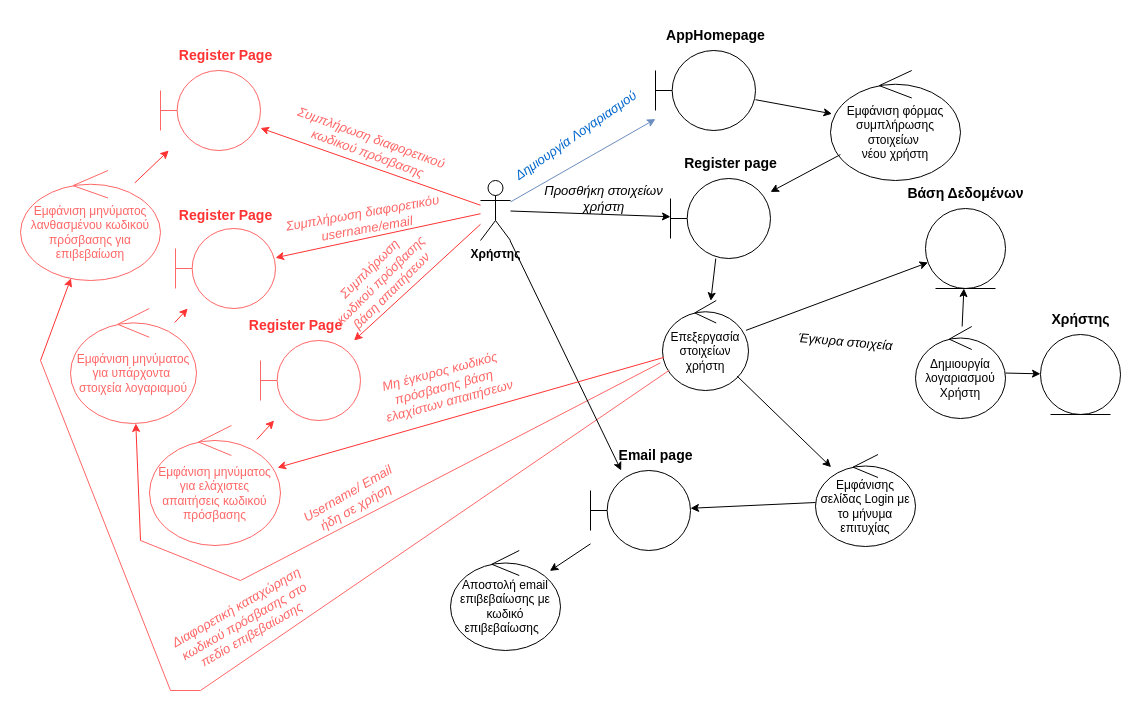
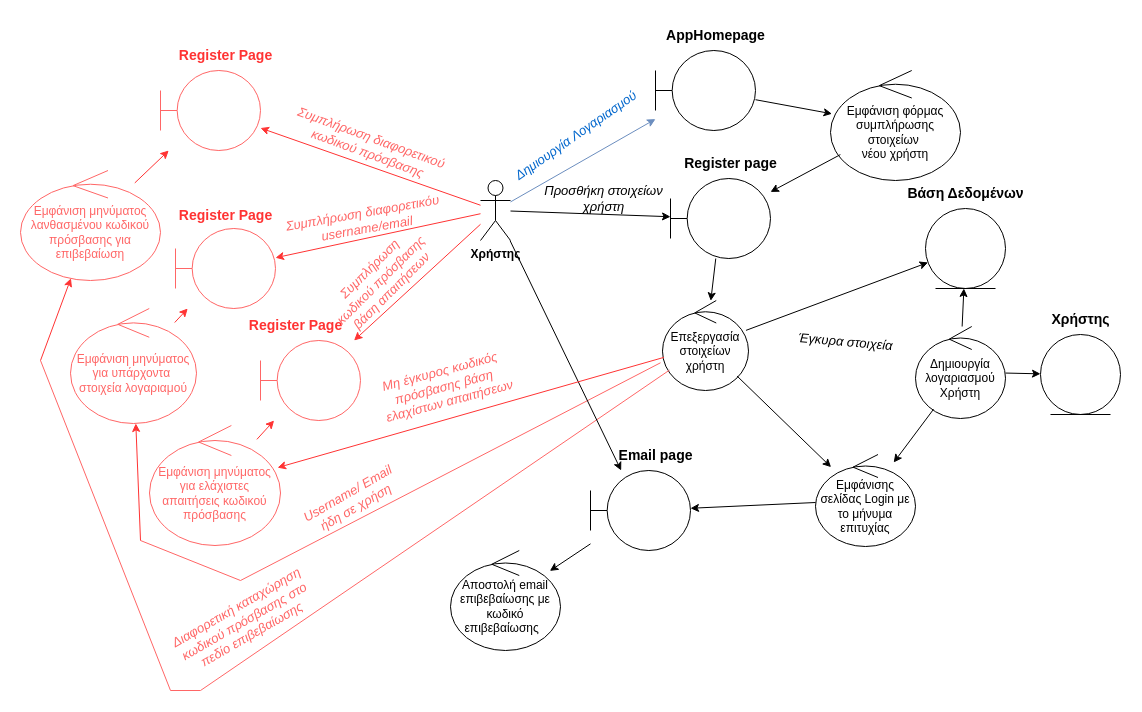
  <mxCell id="0" />
  <mxCell id="1" parent="0" />
  <mxCell id="2" value="&lt;b&gt;Χρήστης&lt;/b&gt;" style="shape=umlActor;verticalLabelPosition=bottom;verticalAlign=top;html=1;outlineConnect=0;" parent="1" vertex="1"><mxGeometry x="480" y="180" width="30" height="60" as="geometry" /></mxCell>
  <mxCell id="3" value="Δημιουργία Λογαριασμού" style="text;html=1;align=center;verticalAlign=middle;resizable=0;points=[];autosize=1;strokeColor=none;fillColor=none;rotation=-35;fontSize=13;fontStyle=2;fontColor=#0066CC;" parent="1" vertex="1"><mxGeometry x="490" y="120" width="170" height="30" as="geometry" /></mxCell>
  <mxCell id="4" value="AppHomepage" style="text;html=1;align=center;verticalAlign=middle;resizable=0;points=[];autosize=1;strokeColor=none;fillColor=none;fontSize=14;fontStyle=1;fontColor=#000000;" parent="1" vertex="1"><mxGeometry x="655" y="20" width="120" height="30" as="geometry" /></mxCell>
  <mxCell id="5" value="Εμφάνιση φόρμας συμπλήρωσης&lt;div&gt;στοιχείων&amp;nbsp;&lt;/div&gt;&lt;div&gt;νέου χρήστη&lt;/div&gt;" style="ellipse;shape=umlControl;whiteSpace=wrap;html=1;fontStyle=0" parent="1" vertex="1"><mxGeometry x="830" y="70" width="130" height="110" as="geometry" /></mxCell>
  <mxCell id="6" value="" style="shape=umlBoundary;whiteSpace=wrap;html=1;" parent="1" vertex="1"><mxGeometry x="670" y="178" width="100" height="80" as="geometry" /></mxCell>
  <mxCell id="7" value="Register page" style="text;html=1;align=center;verticalAlign=middle;resizable=0;points=[];autosize=1;strokeColor=none;fillColor=none;fontSize=14;fontStyle=1" parent="1" vertex="1"><mxGeometry x="675" y="148" width="110" height="30" as="geometry" /></mxCell>
  <mxCell id="8" value="Επεξεργασία στοιχείων χρήστη" style="ellipse;shape=umlControl;whiteSpace=wrap;html=1;" parent="1" vertex="1"><mxGeometry x="662" y="300" width="86" height="90" as="geometry" /></mxCell>
  <mxCell id="9" value="" style="ellipse;shape=umlEntity;whiteSpace=wrap;html=1;" parent="1" vertex="1"><mxGeometry x="925" y="208" width="80" height="80" as="geometry" /></mxCell>
  <mxCell id="10" value="Βάση Δεδομένων" style="text;html=1;align=center;verticalAlign=middle;resizable=0;points=[];autosize=1;strokeColor=none;fillColor=none;fontSize=14;fontStyle=1" parent="1" vertex="1"><mxGeometry x="900" y="178" width="130" height="30" as="geometry" /></mxCell>
  <mxCell id="11" value="Δημιουργία λογαριασμού Χρήστη" style="ellipse;shape=umlControl;whiteSpace=wrap;html=1;" parent="1" vertex="1"><mxGeometry x="915" y="326" width="90" height="92" as="geometry" /></mxCell>
  <mxCell id="12" value="" style="ellipse;shape=umlEntity;whiteSpace=wrap;html=1;" parent="1" vertex="1"><mxGeometry x="1040" y="334" width="80" height="80" as="geometry" /></mxCell>
  <mxCell id="13" value="Χρήστης" style="text;html=1;align=center;verticalAlign=middle;resizable=0;points=[];autosize=1;strokeColor=none;fillColor=none;fontSize=14;fontStyle=1" parent="1" vertex="1"><mxGeometry x="1040" y="304" width="80" height="30" as="geometry" /></mxCell>
  <mxCell id="14" value="Έγκυρα στοιχεία" style="text;html=1;align=center;verticalAlign=middle;resizable=0;points=[];autosize=1;strokeColor=none;fillColor=none;rotation=5;fontStyle=2;fontSize=13;" parent="1" vertex="1"><mxGeometry x="785" y="326" width="120" height="30" as="geometry" /></mxCell>
  <mxCell id="15" value="&lt;font color=&quot;#ff6666&quot;&gt;Μη έγκυρος κωδικός&amp;nbsp;&lt;/font&gt;&lt;div&gt;&lt;font color=&quot;#ff6666&quot;&gt;πρόσβασης βάση&amp;nbsp;&lt;/font&gt;&lt;div&gt;&lt;font color=&quot;#ff6666&quot;&gt;ελαχίστων απαιτήσεων&lt;/font&gt;&lt;/div&gt;&lt;/div&gt;" style="text;html=1;align=center;verticalAlign=middle;resizable=0;points=[];autosize=1;strokeColor=none;fillColor=none;rotation=-15;fontStyle=2;fontSize=13;" parent="1" vertex="1"><mxGeometry x="365" y="356" width="160" height="60" as="geometry" /></mxCell>
  <mxCell id="16" value="&lt;font style=&quot;color: rgb(255, 102, 102);&quot;&gt;Εμφάνιση μηνύματος για ελάχιστες&lt;/font&gt;&lt;div&gt;&lt;font style=&quot;color: rgb(255, 102, 102);&quot;&gt;απαιτήσεις&amp;nbsp;&lt;/font&gt;&lt;span style=&quot;color: light-dark(rgb(255, 102, 102), rgb(224, 93, 93)); background-color: transparent;&quot;&gt;κωδικού πρόσβασης&lt;/span&gt;&lt;/div&gt;" style="ellipse;shape=umlControl;whiteSpace=wrap;html=1;strokeColor=#FF6666;" parent="1" vertex="1"><mxGeometry x="149" y="425" width="131" height="120" as="geometry" /></mxCell>
  <mxCell id="17" value="" style="shape=umlBoundary;whiteSpace=wrap;html=1;strokeColor=#FF6666;" parent="1" vertex="1"><mxGeometry x="260" y="340" width="100" height="80" as="geometry" /></mxCell>
  <mxCell id="18" value="Προσθήκη στοιχείων&lt;div&gt;χρήστη&lt;/div&gt;" style="text;html=1;align=center;verticalAlign=middle;resizable=0;points=[];autosize=1;strokeColor=none;fillColor=none;fontSize=13;fontStyle=2" parent="1" vertex="1"><mxGeometry x="533" y="178" width="140" height="40" as="geometry" /></mxCell>
  <mxCell id="19" value="&lt;font style=&quot;color: rgb(255, 102, 102);&quot;&gt;Συμπλήρωση&lt;/font&gt;&lt;div&gt;&lt;font style=&quot;color: rgb(255, 102, 102);&quot;&gt;&amp;nbsp;κωδικού πρόσβασης&amp;nbsp;&lt;/font&gt;&lt;/div&gt;&lt;div&gt;&lt;font style=&quot;color: rgb(255, 102, 102);&quot;&gt;βάση&amp;nbsp;&lt;/font&gt;&lt;span style=&quot;color: light-dark(rgb(255, 102, 102), rgb(224, 93, 93)); background-color: transparent;&quot;&gt;απαιτήσεων&lt;/span&gt;&lt;/div&gt;" style="text;html=1;align=center;verticalAlign=middle;resizable=0;points=[];autosize=1;strokeColor=none;fillColor=none;rotation=-45;fontStyle=2;fontSize=13;" parent="1" vertex="1"><mxGeometry x="305" y="250" width="150" height="60" as="geometry" /></mxCell>
  <mxCell id="20" value="&lt;font style=&quot;color: rgb(255, 102, 102);&quot;&gt;Username/ Email&lt;/font&gt;&lt;div&gt;&lt;font style=&quot;color: rgb(255, 102, 102);&quot;&gt;ήδη σε χρήση&lt;/font&gt;&lt;/div&gt;" style="text;html=1;align=center;verticalAlign=middle;resizable=0;points=[];autosize=1;strokeColor=none;fillColor=none;rotation=-30;fontSize=13;fontStyle=2" parent="1" vertex="1"><mxGeometry x="291" y="480" width="120" height="40" as="geometry" /></mxCell>
  <mxCell id="21" value="&lt;font style=&quot;color: rgb(255, 102, 102);&quot;&gt;Εμφάνιση μηνύματος για υπάρχοντα&amp;nbsp; στοιχεία λογαριαμού&lt;/font&gt;" style="ellipse;shape=umlControl;whiteSpace=wrap;html=1;strokeColor=#FF6666;" parent="1" vertex="1"><mxGeometry x="70" y="308" width="126" height="115" as="geometry" /></mxCell>
  <mxCell id="22" value="" style="shape=umlBoundary;whiteSpace=wrap;html=1;strokeColor=#FF6666;" parent="1" vertex="1"><mxGeometry x="175" y="228" width="100" height="80" as="geometry" /></mxCell>
  <mxCell id="23" value="&lt;font style=&quot;color: rgb(255, 102, 102);&quot;&gt;Συμπλήρωση διαφορετικόυ&amp;nbsp;&lt;/font&gt;&lt;div&gt;&lt;font style=&quot;color: rgb(255, 102, 102);&quot;&gt;username/email&lt;/font&gt;&lt;/div&gt;" style="text;html=1;align=center;verticalAlign=middle;resizable=0;points=[];autosize=1;strokeColor=none;fillColor=none;rotation=-10;fontStyle=2;fontSize=13;" parent="1" vertex="1"><mxGeometry x="275" y="200" width="180" height="40" as="geometry" /></mxCell>
  <mxCell id="24" value="&lt;font style=&quot;color: rgb(255, 102, 102);&quot;&gt;Εμφάνιση μηνύματος λανθασμένου κωδικού πρόσβασης για επιβεβαίωση&lt;/font&gt;" style="ellipse;shape=umlControl;whiteSpace=wrap;html=1;strokeColor=#FF6666;" parent="1" vertex="1"><mxGeometry x="20" y="170" width="140" height="110" as="geometry" /></mxCell>
  <mxCell id="25" value="&lt;font style=&quot;color: rgb(255, 102, 102);&quot;&gt;Διαφορετική καταχώρηση&amp;nbsp;&lt;/font&gt;&lt;div&gt;&lt;font style=&quot;color: rgb(255, 102, 102);&quot;&gt;κωδικού&amp;nbsp;&lt;/font&gt;&lt;span style=&quot;color: light-dark(rgb(255, 102, 102), rgb(224, 93, 93)); background-color: transparent;&quot;&gt;πρόσβασης στο&amp;nbsp;&lt;/span&gt;&lt;div&gt;&lt;font style=&quot;color: rgb(255, 102, 102);&quot;&gt;πεδίο επιβεβαίωσης&amp;nbsp;&lt;/font&gt;&lt;/div&gt;&lt;/div&gt;" style="text;html=1;align=center;verticalAlign=middle;resizable=0;points=[];autosize=1;strokeColor=none;fillColor=none;rotation=-30;fontStyle=2;fontSize=13;" parent="1" vertex="1"><mxGeometry x="160" y="590" width="170" height="60" as="geometry" /></mxCell>
  <mxCell id="26" value="" style="shape=umlBoundary;whiteSpace=wrap;html=1;strokeColor=#FF6666;" parent="1" vertex="1"><mxGeometry x="160" y="70" width="100" height="80" as="geometry" /></mxCell>
  <mxCell id="27" value="&lt;font style=&quot;color: rgb(255, 102, 102);&quot;&gt;Συμπλήρωση διαφορετικού&amp;nbsp;&lt;/font&gt;&lt;div&gt;&lt;font style=&quot;color: rgb(255, 102, 102);&quot;&gt;κωδικού πρόσβασης&lt;/font&gt;&lt;/div&gt;" style="text;html=1;align=center;verticalAlign=middle;resizable=0;points=[];autosize=1;strokeColor=none;fillColor=none;rotation=20;fontStyle=2;fontSize=13;" parent="1" vertex="1"><mxGeometry x="280" y="125" width="180" height="40" as="geometry" /></mxCell>
  <mxCell id="28" value="Εμφάνισης σελίδας Login με το μήνυμα επιτυχίας" style="ellipse;shape=umlControl;whiteSpace=wrap;html=1;" parent="1" vertex="1"><mxGeometry x="815" y="454" width="100" height="92" as="geometry" /></mxCell>
  <mxCell id="29" value="Register Page" style="text;html=1;align=center;verticalAlign=middle;resizable=0;points=[];autosize=1;strokeColor=none;fillColor=none;fontColor=#FF3333;fontSize=14;fontStyle=1" parent="1" vertex="1"><mxGeometry x="240" y="310" width="110" height="30" as="geometry" /></mxCell>
  <mxCell id="30" value="Register Page" style="text;html=1;align=center;verticalAlign=middle;resizable=0;points=[];autosize=1;strokeColor=none;fillColor=none;fontColor=#FF3333;fontSize=14;fontStyle=1" parent="1" vertex="1"><mxGeometry x="170" y="200" width="110" height="30" as="geometry" /></mxCell>
  <mxCell id="31" value="Register Page" style="text;html=1;align=center;verticalAlign=middle;resizable=0;points=[];autosize=1;strokeColor=none;fillColor=none;fontColor=#FF3333;fontSize=14;fontStyle=1" parent="1" vertex="1"><mxGeometry x="170" y="40" width="110" height="30" as="geometry" /></mxCell>
  <mxCell id="32" value="" style="shape=umlBoundary;whiteSpace=wrap;html=1;" parent="1" vertex="1"><mxGeometry x="590" y="470" width="100" height="80" as="geometry" /></mxCell>
  <mxCell id="33" value="Email page" style="text;html=1;align=center;verticalAlign=middle;resizable=0;points=[];autosize=1;strokeColor=none;fillColor=none;fontSize=14;fontStyle=1" parent="1" vertex="1"><mxGeometry x="610" y="440" width="90" height="30" as="geometry" /></mxCell>
  <mxCell id="34" value="" style="endArrow=none;html=1;rounded=0;strokeColor=#FF6666;" parent="1" edge="1"><mxGeometry width="50" height="50" relative="1" as="geometry"><mxPoint x="659.995" y="362.282" as="sourcePoint" /><mxPoint x="240" y="580" as="targetPoint" /></mxGeometry></mxCell>
  <mxCell id="35" value="" style="endArrow=none;html=1;rounded=0;strokeColor=#FF6666;" parent="1" edge="1"><mxGeometry width="50" height="50" relative="1" as="geometry"><mxPoint x="240" y="580" as="sourcePoint" /><mxPoint x="140" y="540" as="targetPoint" /></mxGeometry></mxCell>
  <mxCell id="36" value="" style="endArrow=none;html=1;rounded=0;strokeColor=#FF6666;" parent="1" source="8" edge="1"><mxGeometry width="50" height="50" relative="1" as="geometry"><mxPoint x="676.785" y="390" as="sourcePoint" /><mxPoint x="170" y="690" as="targetPoint" /><Array as="points"><mxPoint x="200" y="690" /></Array></mxGeometry></mxCell>
  <mxCell id="37" value="" style="endArrow=none;html=1;rounded=0;strokeColor=#FF6666;" parent="1" edge="1"><mxGeometry width="50" height="50" relative="1" as="geometry"><mxPoint x="170" y="690" as="sourcePoint" /><mxPoint x="40" y="360" as="targetPoint" /></mxGeometry></mxCell>
  <mxCell id="38" value="Αποστολή email επιβεβαίωσης με κωδικό επιβεβαίωσης&amp;nbsp;&amp;nbsp;" style="ellipse;shape=umlControl;whiteSpace=wrap;html=1;" parent="1" vertex="1"><mxGeometry x="450" y="550" width="110" height="100" as="geometry" /></mxCell>
  <mxCell id="39" value="" style="shape=umlBoundary;whiteSpace=wrap;html=1;" parent="1" vertex="1"><mxGeometry x="655" y="50" width="100" height="80" as="geometry" /></mxCell>
  <mxCell id="40" value="" style="endArrow=classic;html=1;rounded=0;fillColor=#dae8fc;strokeColor=#6c8ebf;" parent="1" source="2" target="39" edge="1"><mxGeometry width="50" height="50" relative="1" as="geometry"><mxPoint x="560" y="370" as="sourcePoint" /><mxPoint x="610" y="320" as="targetPoint" /></mxGeometry></mxCell>
  <mxCell id="41" value="" style="endArrow=classic;html=1;rounded=0;" parent="1" source="39" target="5" edge="1"><mxGeometry width="50" height="50" relative="1" as="geometry"><mxPoint x="560" y="370" as="sourcePoint" /><mxPoint x="610" y="320" as="targetPoint" /></mxGeometry></mxCell>
  <mxCell id="42" value="" style="endArrow=classic;html=1;rounded=0;" parent="1" source="5" target="6" edge="1"><mxGeometry width="50" height="50" relative="1" as="geometry"><mxPoint x="990" y="500" as="sourcePoint" /><mxPoint x="1066" y="514" as="targetPoint" /></mxGeometry></mxCell>
  <mxCell id="43" value="" style="endArrow=classic;html=1;rounded=0;" parent="1" source="2" target="6" edge="1"><mxGeometry width="50" height="50" relative="1" as="geometry"><mxPoint x="1090" y="569" as="sourcePoint" /><mxPoint x="1166" y="583" as="targetPoint" /></mxGeometry></mxCell>
  <mxCell id="44" value="" style="endArrow=classic;html=1;rounded=0;" parent="1" source="6" target="8" edge="1"><mxGeometry width="50" height="50" relative="1" as="geometry"><mxPoint x="970" y="600" as="sourcePoint" /><mxPoint x="1046" y="614" as="targetPoint" /></mxGeometry></mxCell>
  <mxCell id="45" value="" style="endArrow=classic;html=1;rounded=0;" parent="1" source="8" target="9" edge="1"><mxGeometry width="50" height="50" relative="1" as="geometry"><mxPoint x="560" y="370" as="sourcePoint" /><mxPoint x="610" y="320" as="targetPoint" /></mxGeometry></mxCell>
  <mxCell id="46" value="" style="endArrow=classic;html=1;rounded=0;" parent="1" source="8" target="28" edge="1"><mxGeometry width="50" height="50" relative="1" as="geometry"><mxPoint x="1040" y="595" as="sourcePoint" /><mxPoint x="1090" y="545" as="targetPoint" /></mxGeometry></mxCell>
  <mxCell id="47" value="" style="endArrow=classic;html=1;rounded=0;" parent="1" source="11" target="9" edge="1"><mxGeometry width="50" height="50" relative="1" as="geometry"><mxPoint x="560" y="370" as="sourcePoint" /><mxPoint x="610" y="320" as="targetPoint" /></mxGeometry></mxCell>
  <mxCell id="48" value="" style="endArrow=classic;html=1;rounded=0;" parent="1" source="11" target="12" edge="1"><mxGeometry width="50" height="50" relative="1" as="geometry"><mxPoint x="560" y="370" as="sourcePoint" /><mxPoint x="610" y="320" as="targetPoint" /></mxGeometry></mxCell>
+ <mxCell id="49" value="" style="endArrow=classic;html=1;rounded=0;" parent="1" source="11" target="28" edge="1"><mxGeometry width="50" height="50" relative="1" as="geometry"><mxPoint x="560" y="370" as="sourcePoint" /><mxPoint x="902.583" y="447.655" as="targetPoint" /></mxGeometry></mxCell>
  <mxCell id="50" value="" style="endArrow=classic;html=1;rounded=0;" parent="1" source="2" target="32" edge="1"><mxGeometry width="50" height="50" relative="1" as="geometry"><mxPoint x="560" y="370" as="sourcePoint" /><mxPoint x="610" y="320" as="targetPoint" /></mxGeometry></mxCell>
  <mxCell id="51" value="" style="endArrow=classic;html=1;rounded=0;" parent="1" source="32" target="38" edge="1"><mxGeometry width="50" height="50" relative="1" as="geometry"><mxPoint x="560" y="370" as="sourcePoint" /><mxPoint x="610" y="320" as="targetPoint" /></mxGeometry></mxCell>
  <mxCell id="52" value="" style="endArrow=classic;html=1;rounded=0;strokeColor=#000000;" parent="1" source="28" target="32" edge="1"><mxGeometry width="50" height="50" relative="1" as="geometry"><mxPoint x="560" y="370" as="sourcePoint" /><mxPoint x="610" y="320" as="targetPoint" /></mxGeometry></mxCell>
  <mxCell id="53" value="" style="endArrow=classic;html=1;rounded=0;fontColor=light-dark(#FF3333,#ED0202);strokeColor=light-dark(#FF3333,#ED0202);" parent="1" source="8" target="16" edge="1"><mxGeometry width="50" height="50" relative="1" as="geometry"><mxPoint x="560" y="370" as="sourcePoint" /><mxPoint x="610" y="320" as="targetPoint" /></mxGeometry></mxCell>
  <mxCell id="54" value="" style="endArrow=classic;html=1;rounded=0;strokeColor=light-dark(#FF3333,#ED0202);" parent="1" target="21" edge="1"><mxGeometry width="50" height="50" relative="1" as="geometry"><mxPoint x="140" y="540" as="sourcePoint" /><mxPoint x="610" y="320" as="targetPoint" /></mxGeometry></mxCell>
  <mxCell id="55" value="" style="endArrow=classic;html=1;rounded=0;strokeColor=light-dark(#FF3333,#ED0202);" parent="1" source="21" target="22" edge="1"><mxGeometry width="50" height="50" relative="1" as="geometry"><mxPoint x="560" y="370" as="sourcePoint" /><mxPoint x="610" y="320" as="targetPoint" /></mxGeometry></mxCell>
  <mxCell id="56" value="" style="endArrow=classic;html=1;rounded=0;strokeColor=light-dark(#FF3333,#ED0202);" parent="1" target="24" edge="1"><mxGeometry width="50" height="50" relative="1" as="geometry"><mxPoint x="40" y="360" as="sourcePoint" /><mxPoint x="610" y="320" as="targetPoint" /></mxGeometry></mxCell>
  <mxCell id="57" value="" style="endArrow=classic;html=1;rounded=0;strokeColor=light-dark(#FF3333,#ED0202);" parent="1" source="24" target="26" edge="1"><mxGeometry width="50" height="50" relative="1" as="geometry"><mxPoint x="560" y="370" as="sourcePoint" /><mxPoint x="610" y="320" as="targetPoint" /></mxGeometry></mxCell>
  <mxCell id="58" value="" style="endArrow=classic;html=1;rounded=0;strokeColor=light-dark(#FF3333,#ED0202);" parent="1" source="2" target="26" edge="1"><mxGeometry width="50" height="50" relative="1" as="geometry"><mxPoint x="560" y="370" as="sourcePoint" /><mxPoint x="610" y="320" as="targetPoint" /></mxGeometry></mxCell>
  <mxCell id="59" value="" style="endArrow=classic;html=1;rounded=0;strokeColor=light-dark(#FF3333,#ED0202);" parent="1" source="2" target="22" edge="1"><mxGeometry width="50" height="50" relative="1" as="geometry"><mxPoint x="560" y="370" as="sourcePoint" /><mxPoint x="610" y="320" as="targetPoint" /></mxGeometry></mxCell>
  <mxCell id="60" value="" style="endArrow=classic;html=1;rounded=0;strokeColor=light-dark(#FF3333,#ED0202);" parent="1" source="2" target="17" edge="1"><mxGeometry width="50" height="50" relative="1" as="geometry"><mxPoint x="560" y="370" as="sourcePoint" /><mxPoint x="610" y="320" as="targetPoint" /></mxGeometry></mxCell>
  <mxCell id="61" value="" style="endArrow=classic;html=1;rounded=0;strokeColor=light-dark(#FF3333,#ED0202);" parent="1" source="16" target="17" edge="1"><mxGeometry width="50" height="50" relative="1" as="geometry"><mxPoint x="560" y="370" as="sourcePoint" /><mxPoint x="610" y="320" as="targetPoint" /></mxGeometry></mxCell>
